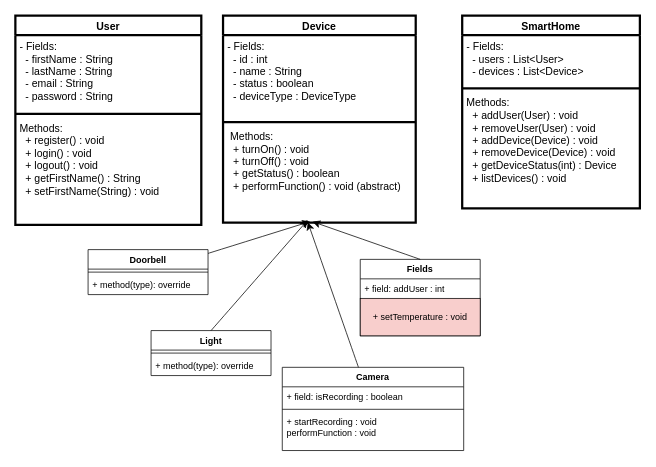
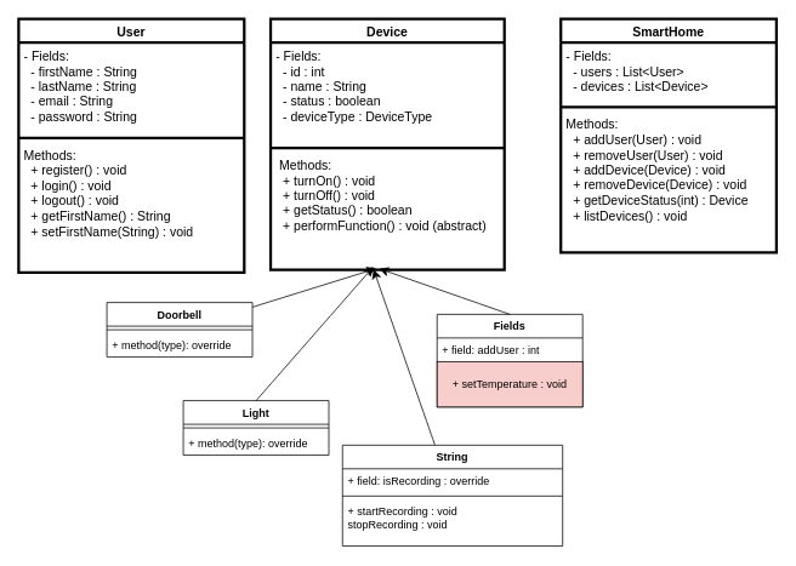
  <mxCell id="0" />
  <mxCell id="1" parent="0" />
  <mxCell id="2" value="User" style="swimlane;fontStyle=1;align=center;verticalAlign=top;childLayout=stackLayout;horizontal=1;startSize=26;horizontalStack=0;resizeParent=1;resizeParentMax=0;resizeLast=0;collapsible=1;marginBottom=0;whiteSpace=wrap;html=1;strokeWidth=3;perimeterSpacing=0;fontSize=14;" vertex="1" parent="1"><mxGeometry x="20" y="20" width="248" height="279" as="geometry" /></mxCell>
  <mxCell id="3" value="&lt;div&gt;- Fields:&lt;/div&gt;&lt;div&gt;&amp;nbsp; - firstName : String&lt;/div&gt;&lt;div&gt;&amp;nbsp; - lastName : String&lt;/div&gt;&lt;div&gt;&amp;nbsp; - email : String&lt;/div&gt;&lt;div&gt;&amp;nbsp; - password : String&lt;/div&gt;" style="text;strokeColor=none;fillColor=none;align=left;verticalAlign=top;spacingLeft=4;spacingRight=4;overflow=hidden;rotatable=0;points=[[0,0.5],[1,0.5]];portConstraint=eastwest;whiteSpace=wrap;html=1;strokeWidth=3;perimeterSpacing=0;fontSize=14;" vertex="1" parent="2"><mxGeometry y="26" width="248" height="101" as="geometry" /></mxCell>
  <mxCell id="4" value="" style="line;strokeWidth=3;fillColor=none;align=left;verticalAlign=middle;spacingTop=-1;spacingLeft=3;spacingRight=3;rotatable=0;labelPosition=right;points=[];portConstraint=eastwest;strokeColor=inherit;perimeterSpacing=0;fontSize=14;" vertex="1" parent="2"><mxGeometry y="127" width="248" height="8" as="geometry" /></mxCell>
  <mxCell id="5" value="&lt;div&gt;Methods:&lt;/div&gt;&lt;div&gt;&amp;nbsp; + register() : void&lt;/div&gt;&lt;div&gt;&amp;nbsp; + login() : void&lt;/div&gt;&lt;div&gt;&amp;nbsp; + logout() : void&lt;/div&gt;&lt;div&gt;&amp;nbsp; + getFirstName() : String&lt;/div&gt;&lt;div&gt;&amp;nbsp; + setFirstName(String) : void&lt;/div&gt;" style="text;strokeColor=none;fillColor=none;align=left;verticalAlign=top;spacingLeft=4;spacingRight=4;overflow=hidden;rotatable=0;points=[[0,0.5],[1,0.5]];portConstraint=eastwest;whiteSpace=wrap;html=1;strokeWidth=3;perimeterSpacing=0;fontSize=14;" vertex="1" parent="2"><mxGeometry y="135" width="248" height="144" as="geometry" /></mxCell>
  <mxCell id="6" value="Device " style="swimlane;fontStyle=1;align=center;verticalAlign=top;childLayout=stackLayout;horizontal=1;startSize=26;horizontalStack=0;resizeParent=1;resizeParentMax=0;resizeLast=0;collapsible=1;marginBottom=0;whiteSpace=wrap;html=1;strokeWidth=3;perimeterSpacing=0;fontSize=14;" vertex="1" parent="1"><mxGeometry x="297" y="20" width="257" height="276" as="geometry" /></mxCell>
  <mxCell id="7" value="&lt;span class=&quot;hljs-bullet&quot;&gt;-&lt;/span&gt;&amp;nbsp;Fields:&lt;br&gt;&lt;span class=&quot;hljs-bullet&quot;&gt;&amp;nbsp; -&lt;/span&gt;&amp;nbsp;id : int&lt;br&gt;&lt;span class=&quot;hljs-bullet&quot;&gt;&amp;nbsp; -&lt;/span&gt;&amp;nbsp;name : String&lt;br&gt;&lt;span class=&quot;hljs-bullet&quot;&gt;&amp;nbsp; -&lt;/span&gt;&amp;nbsp;status : boolean&lt;br&gt;&lt;span class=&quot;hljs-bullet&quot;&gt;&amp;nbsp; -&lt;/span&gt;&amp;nbsp;deviceType : DeviceType" style="text;strokeColor=none;fillColor=none;align=left;verticalAlign=top;spacingLeft=4;spacingRight=4;overflow=hidden;rotatable=0;points=[[0,0.5],[1,0.5]];portConstraint=eastwest;whiteSpace=wrap;html=1;strokeWidth=3;perimeterSpacing=0;fontSize=14;" vertex="1" parent="6"><mxGeometry y="26" width="257" height="112" as="geometry" /></mxCell>
  <mxCell id="8" value="" style="line;strokeWidth=3;fillColor=none;align=left;verticalAlign=middle;spacingTop=-1;spacingLeft=3;spacingRight=3;rotatable=0;labelPosition=right;points=[];portConstraint=eastwest;strokeColor=inherit;perimeterSpacing=0;fontSize=14;" vertex="1" parent="6"><mxGeometry y="138" width="257" height="8" as="geometry" /></mxCell>
  <mxCell id="9" value="&amp;nbsp;Methods:&lt;br&gt;&lt;span class=&quot;hljs-bullet&quot;&gt;&amp;nbsp; +&lt;/span&gt;&amp;nbsp;turnOn() : void&lt;br&gt;&lt;span class=&quot;hljs-bullet&quot;&gt;&amp;nbsp; +&lt;/span&gt;&amp;nbsp;turnOff() : void&lt;br&gt;&lt;span class=&quot;hljs-bullet&quot;&gt;&amp;nbsp; +&lt;/span&gt;&amp;nbsp;getStatus() : boolean&lt;br&gt;&lt;span class=&quot;hljs-bullet&quot;&gt;&amp;nbsp; +&lt;/span&gt;&amp;nbsp;performFunction() : void (abstract)" style="text;strokeColor=none;fillColor=none;align=left;verticalAlign=top;spacingLeft=4;spacingRight=4;overflow=hidden;rotatable=0;points=[[0,0.5],[1,0.5]];portConstraint=eastwest;whiteSpace=wrap;html=1;strokeWidth=3;perimeterSpacing=0;fontSize=14;" vertex="1" parent="6"><mxGeometry y="146" width="257" height="130" as="geometry" /></mxCell>
- <mxCell id="10" value="Camera" style="swimlane;fontStyle=1;align=center;verticalAlign=top;childLayout=stackLayout;horizontal=1;startSize=26;horizontalStack=0;resizeParent=1;resizeParentMax=0;resizeLast=0;collapsible=1;marginBottom=0;whiteSpace=wrap;html=1;" vertex="1" parent="1"><mxGeometry x="376" y="489" width="242" height="111" as="geometry" /></mxCell>
- <mxCell id="11" value="+ field: isRecording : boolean&amp;nbsp;" style="text;strokeColor=none;fillColor=none;align=left;verticalAlign=top;spacingLeft=4;spacingRight=4;overflow=hidden;rotatable=0;points=[[0,0.5],[1,0.5]];portConstraint=eastwest;whiteSpace=wrap;html=1;" vertex="1" parent="10"><mxGeometry y="26" width="242" height="26" as="geometry" /></mxCell>
+ <mxCell id="10" value="String" style="swimlane;fontStyle=1;align=center;verticalAlign=top;childLayout=stackLayout;horizontal=1;startSize=26;horizontalStack=0;resizeParent=1;resizeParentMax=0;resizeLast=0;collapsible=1;marginBottom=0;whiteSpace=wrap;html=1;" vertex="1" parent="1"><mxGeometry x="376" y="489" width="242" height="111" as="geometry" /></mxCell>
+ <mxCell id="11" value="+ field: isRecording : override&amp;nbsp;" style="text;strokeColor=none;fillColor=none;align=left;verticalAlign=top;spacingLeft=4;spacingRight=4;overflow=hidden;rotatable=0;points=[[0,0.5],[1,0.5]];portConstraint=eastwest;whiteSpace=wrap;html=1;" vertex="1" parent="10"><mxGeometry y="26" width="242" height="26" as="geometry" /></mxCell>
  <mxCell id="12" value="" style="line;strokeWidth=1;fillColor=none;align=left;verticalAlign=middle;spacingTop=-1;spacingLeft=3;spacingRight=3;rotatable=0;labelPosition=right;points=[];portConstraint=eastwest;strokeColor=inherit;" vertex="1" parent="10"><mxGeometry y="52" width="242" height="8" as="geometry" /></mxCell>
- <mxCell id="13" value="+ startRecording : void&amp;nbsp;&lt;div&gt;performFunction : void&lt;/div&gt;" style="text;strokeColor=none;fillColor=none;align=left;verticalAlign=top;spacingLeft=4;spacingRight=4;overflow=hidden;rotatable=0;points=[[0,0.5],[1,0.5]];portConstraint=eastwest;whiteSpace=wrap;html=1;" vertex="1" parent="10"><mxGeometry y="60" width="242" height="51" as="geometry" /></mxCell>
+ <mxCell id="13" value="+ startRecording : void&amp;nbsp;&lt;div&gt;stopRecording : void&lt;/div&gt;" style="text;strokeColor=none;fillColor=none;align=left;verticalAlign=top;spacingLeft=4;spacingRight=4;overflow=hidden;rotatable=0;points=[[0,0.5],[1,0.5]];portConstraint=eastwest;whiteSpace=wrap;html=1;" vertex="1" parent="10"><mxGeometry y="60" width="242" height="51" as="geometry" /></mxCell>
  <mxCell id="14" value="Light" style="swimlane;fontStyle=1;align=center;verticalAlign=top;childLayout=stackLayout;horizontal=1;startSize=26;horizontalStack=0;resizeParent=1;resizeParentMax=0;resizeLast=0;collapsible=1;marginBottom=0;whiteSpace=wrap;html=1;" vertex="1" parent="1"><mxGeometry x="201" y="440" width="160" height="60" as="geometry" /></mxCell>
  <mxCell id="15" value="" style="line;strokeWidth=1;fillColor=none;align=left;verticalAlign=middle;spacingTop=-1;spacingLeft=3;spacingRight=3;rotatable=0;labelPosition=right;points=[];portConstraint=eastwest;strokeColor=inherit;" vertex="1" parent="14"><mxGeometry y="26" width="160" height="8" as="geometry" /></mxCell>
  <mxCell id="16" value="+ method(type): override" style="text;strokeColor=none;fillColor=none;align=left;verticalAlign=top;spacingLeft=4;spacingRight=4;overflow=hidden;rotatable=0;points=[[0,0.5],[1,0.5]];portConstraint=eastwest;whiteSpace=wrap;html=1;" vertex="1" parent="14"><mxGeometry y="34" width="160" height="26" as="geometry" /></mxCell>
  <mxCell id="17" value="Fields" style="swimlane;fontStyle=1;align=center;verticalAlign=top;childLayout=stackLayout;horizontal=1;startSize=26;horizontalStack=0;resizeParent=1;resizeParentMax=0;resizeLast=0;collapsible=1;marginBottom=0;whiteSpace=wrap;html=1;" vertex="1" parent="1"><mxGeometry x="480" y="345" width="160" height="102" as="geometry" /></mxCell>
  <mxCell id="18" value="+ field: addUser : int" style="text;strokeColor=none;fillColor=none;align=left;verticalAlign=top;spacingLeft=4;spacingRight=4;overflow=hidden;rotatable=0;points=[[0,0.5],[1,0.5]];portConstraint=eastwest;whiteSpace=wrap;html=1;" vertex="1" parent="17"><mxGeometry y="26" width="160" height="26" as="geometry" /></mxCell>
  <mxCell id="19" value="+ setTemperature : void" style="html=1;whiteSpace=wrap;fillColor=#f8cecc;" vertex="1" parent="17"><mxGeometry y="52" width="160" height="50" as="geometry" /></mxCell>
  <mxCell id="20" value="Doorbell" style="swimlane;fontStyle=1;align=center;verticalAlign=top;childLayout=stackLayout;horizontal=1;startSize=26;horizontalStack=0;resizeParent=1;resizeParentMax=0;resizeLast=0;collapsible=1;marginBottom=0;whiteSpace=wrap;html=1;" vertex="1" parent="1"><mxGeometry x="117" y="332" width="160" height="60" as="geometry" /></mxCell>
  <mxCell id="21" value="" style="line;strokeWidth=1;fillColor=none;align=left;verticalAlign=middle;spacingTop=-1;spacingLeft=3;spacingRight=3;rotatable=0;labelPosition=right;points=[];portConstraint=eastwest;strokeColor=inherit;" vertex="1" parent="20"><mxGeometry y="26" width="160" height="8" as="geometry" /></mxCell>
  <mxCell id="22" value="+ method(type): override" style="text;strokeColor=none;fillColor=none;align=left;verticalAlign=top;spacingLeft=4;spacingRight=4;overflow=hidden;rotatable=0;points=[[0,0.5],[1,0.5]];portConstraint=eastwest;whiteSpace=wrap;html=1;" vertex="1" parent="20"><mxGeometry y="34" width="160" height="26" as="geometry" /></mxCell>
  <mxCell id="23" value="SmartHome" style="swimlane;fontStyle=1;align=center;verticalAlign=top;childLayout=stackLayout;horizontal=1;startSize=26;horizontalStack=0;resizeParent=1;resizeParentMax=0;resizeLast=0;collapsible=1;marginBottom=0;whiteSpace=wrap;html=1;fontSize=14;strokeWidth=3;" vertex="1" parent="1"><mxGeometry x="616" y="20" width="237" height="257" as="geometry" /></mxCell>
  <mxCell id="24" value="&lt;div&gt;- Fields:&lt;/div&gt;&lt;div&gt;&amp;nbsp; - users : List&amp;lt;User&amp;gt;&lt;/div&gt;&lt;div&gt;&amp;nbsp; - devices : List&amp;lt;Device&amp;gt;&lt;/div&gt;" style="text;strokeColor=none;fillColor=none;align=left;verticalAlign=top;spacingLeft=4;spacingRight=4;overflow=hidden;rotatable=0;points=[[0,0.5],[1,0.5]];portConstraint=eastwest;whiteSpace=wrap;html=1;fontSize=14;strokeWidth=3;" vertex="1" parent="23"><mxGeometry y="26" width="237" height="67" as="geometry" /></mxCell>
  <mxCell id="25" value="" style="line;strokeWidth=3;fillColor=none;align=left;verticalAlign=middle;spacingTop=-1;spacingLeft=3;spacingRight=3;rotatable=0;labelPosition=right;points=[];portConstraint=eastwest;strokeColor=inherit;fontSize=14;" vertex="1" parent="23"><mxGeometry y="93" width="237" height="8" as="geometry" /></mxCell>
  <mxCell id="26" value="&lt;div&gt;Methods:&lt;/div&gt;&lt;div&gt;&amp;nbsp; + addUser(User) : void&lt;/div&gt;&lt;div&gt;&amp;nbsp; + removeUser(User) : void&lt;/div&gt;&lt;div&gt;&amp;nbsp; + addDevice(Device) : void&lt;/div&gt;&lt;div&gt;&amp;nbsp; + removeDevice(Device) : void&lt;/div&gt;&lt;div&gt;&amp;nbsp; + getDeviceStatus(int) : Device&lt;/div&gt;&lt;div&gt;&amp;nbsp; + listDevices() : void&lt;/div&gt;&lt;div&gt;&lt;br&gt;&lt;/div&gt;" style="text;strokeColor=none;fillColor=none;align=left;verticalAlign=top;spacingLeft=4;spacingRight=4;overflow=hidden;rotatable=0;points=[[0,0.5],[1,0.5]];portConstraint=eastwest;whiteSpace=wrap;html=1;fontSize=14;strokeWidth=3;" vertex="1" parent="23"><mxGeometry y="101" width="237" height="156" as="geometry" /></mxCell>
  <mxCell id="27" style="edgeStyle=none;curved=1;rounded=0;orthogonalLoop=1;jettySize=auto;html=1;exitX=0.5;exitY=0;exitDx=0;exitDy=0;entryX=0.44;entryY=0.973;entryDx=0;entryDy=0;entryPerimeter=0;fontSize=12;startSize=8;endSize=8;" edge="1" parent="1" source="14" target="9"><mxGeometry relative="1" as="geometry" /></mxCell>
  <mxCell id="28" style="edgeStyle=none;curved=1;rounded=0;orthogonalLoop=1;jettySize=auto;html=1;exitX=0.5;exitY=0;exitDx=0;exitDy=0;entryX=0.464;entryY=0.99;entryDx=0;entryDy=0;entryPerimeter=0;fontSize=12;startSize=8;endSize=8;" edge="1" parent="1" source="17" target="9"><mxGeometry relative="1" as="geometry" /></mxCell>
  <mxCell id="29" style="edgeStyle=none;curved=1;rounded=0;orthogonalLoop=1;jettySize=auto;html=1;entryX=0.44;entryY=0.996;entryDx=0;entryDy=0;entryPerimeter=0;fontSize=12;startSize=8;endSize=8;" edge="1" parent="1" source="10" target="9"><mxGeometry relative="1" as="geometry" /></mxCell>
  <mxCell id="30" style="edgeStyle=none;curved=1;rounded=0;orthogonalLoop=1;jettySize=auto;html=1;entryX=0.452;entryY=0.989;entryDx=0;entryDy=0;entryPerimeter=0;fontSize=12;startSize=8;endSize=8;" edge="1" parent="1" source="20" target="9"><mxGeometry relative="1" as="geometry" /></mxCell>
